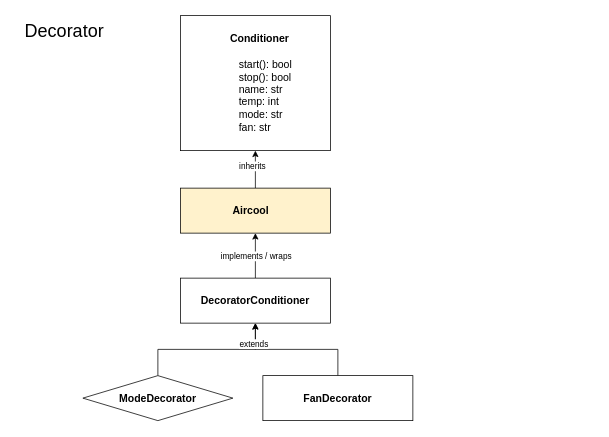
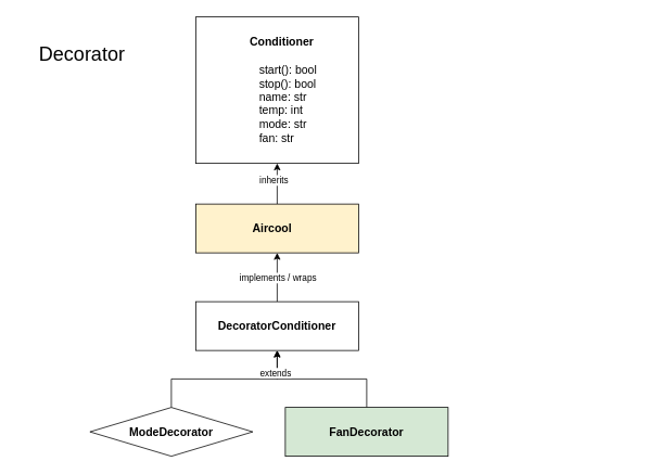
  <mxCell id="0" />
  <mxCell id="1" parent="0" />
- <mxCell id="2" value="&lt;span style=&quot;font-size: 24px;&quot;&gt;Decorator&lt;/span&gt;&lt;div&gt;&lt;span style=&quot;font-size: 24px;&quot;&gt;&lt;br&gt;&lt;/span&gt;&lt;/div&gt;" style="text;html=1;align=center;verticalAlign=middle;resizable=0;points=[];autosize=1;strokeColor=none;fillColor=none;" parent="1" vertex="1"><mxGeometry x="20" y="20" width="130" height="70" as="geometry" /></mxCell>
+ <mxCell id="2" value="&lt;span style=&quot;font-size: 24px;&quot;&gt;Decorator&lt;/span&gt;&lt;div&gt;&lt;span style=&quot;font-size: 24px;&quot;&gt;&lt;br&gt;&lt;/span&gt;&lt;/div&gt;" style="text;html=1;align=center;verticalAlign=middle;resizable=0;points=[];autosize=1;strokeColor=none;fillColor=none;" parent="1" vertex="1"><mxGeometry x="35" y="45" width="130" height="70" as="geometry" /></mxCell>
  <mxCell id="3" value="&lt;font style=&quot;font-size: 14px;&quot;&gt;&lt;span style=&quot;text-align: left;&quot;&gt;&amp;nbsp; &amp;nbsp;&lt;b&gt;Conditioner&lt;/b&gt;&lt;/span&gt;&lt;/font&gt;&lt;div&gt;&lt;font style=&quot;font-size: 14px;&quot;&gt;&lt;b&gt;&lt;br style=&quot;padding: 0px; margin: 0px; text-align: left;&quot;&gt;&lt;div style=&quot;text-align: justify;&quot;&gt;&lt;span style=&quot;background-color: transparent; color: light-dark(rgb(0, 0, 0), rgb(255, 255, 255)); font-weight: normal;&quot;&gt;&amp;nbsp; &amp;nbsp; &amp;nbsp; &amp;nbsp;start(): bool&lt;/span&gt;&lt;/div&gt;&lt;/b&gt;&lt;span style=&quot;&quot;&gt;&lt;div style=&quot;text-align: justify;&quot;&gt;&lt;span style=&quot;background-color: transparent; color: light-dark(rgb(0, 0, 0), rgb(255, 255, 255));&quot;&gt;&amp;nbsp; &amp;nbsp; &amp;nbsp; &amp;nbsp;stop(): bool&lt;/span&gt;&lt;/div&gt;&lt;/span&gt;&lt;span style=&quot;&quot;&gt;&lt;div style=&quot;text-align: justify;&quot;&gt;&lt;span style=&quot;background-color: transparent; color: light-dark(rgb(0, 0, 0), rgb(255, 255, 255));&quot;&gt;&amp;nbsp; &amp;nbsp; &amp;nbsp; &amp;nbsp;name: str&lt;/span&gt;&lt;/div&gt;&lt;/span&gt;&lt;span style=&quot;&quot;&gt;&lt;div style=&quot;text-align: justify;&quot;&gt;&lt;span style=&quot;background-color: transparent; color: light-dark(rgb(0, 0, 0), rgb(255, 255, 255));&quot;&gt;&amp;nbsp; &amp;nbsp; &amp;nbsp; &amp;nbsp;temp: int&lt;/span&gt;&lt;/div&gt;&lt;/span&gt;&lt;span style=&quot;&quot;&gt;&lt;div style=&quot;text-align: justify;&quot;&gt;&lt;span style=&quot;background-color: transparent; color: light-dark(rgb(0, 0, 0), rgb(255, 255, 255));&quot;&gt;&amp;nbsp; &amp;nbsp; &amp;nbsp; &amp;nbsp;mode: str&lt;/span&gt;&lt;/div&gt;&lt;/span&gt;&lt;span style=&quot;&quot;&gt;&lt;div style=&quot;text-align: justify;&quot;&gt;&lt;span style=&quot;background-color: transparent; color: light-dark(rgb(0, 0, 0), rgb(255, 255, 255));&quot;&gt;&amp;nbsp; &amp;nbsp; &amp;nbsp; &amp;nbsp;fan: str&lt;/span&gt;&lt;/div&gt;&lt;/span&gt;&lt;/font&gt;&lt;/div&gt;" style="whiteSpace=wrap;html=1;" parent="1" vertex="1"><mxGeometry x="240" y="20" width="200" height="180" as="geometry" /></mxCell>
  <mxCell id="4" value="&lt;span style=&quot;color: rgb(255, 255, 255); font-family: Helvetica; font-size: 12px; font-style: normal; font-variant-ligatures: normal; font-variant-caps: normal; font-weight: 400; letter-spacing: normal; orphans: 2; text-align: left; text-indent: 0px; text-transform: none; widows: 2; word-spacing: 0px; -webkit-text-stroke-width: 0px; white-space: normal; text-decoration-thickness: initial; text-decoration-style: initial; text-decoration-color: initial; float: none; display: inline !important;&quot;&gt;DecoratorConditioner&lt;/span&gt;" style="text;whiteSpace=wrap;html=1;" parent="1" vertex="1"><mxGeometry x="640" y="280" width="150" height="40" as="geometry" /></mxCell>
  <mxCell id="5" value="" style="edgeStyle=orthogonalEdgeStyle;rounded=0;orthogonalLoop=1;jettySize=auto;html=1;" parent="1" source="7" target="3" edge="1"><mxGeometry relative="1" as="geometry" /></mxCell>
  <mxCell id="6" value="inherits" style="edgeLabel;html=1;align=center;verticalAlign=middle;resizable=0;points=[];" parent="5" vertex="1" connectable="0"><mxGeometry x="0.192" y="5" relative="1" as="geometry"><mxPoint as="offset" /></mxGeometry></mxCell>
  <mxCell id="7" value="&lt;b style=&quot;font-size: 14px; text-align: left;&quot;&gt;Aircool&amp;nbsp; &amp;nbsp;&lt;/b&gt;" style="rounded=0;whiteSpace=wrap;html=1;fillColor=#fff2cc;" parent="1" vertex="1"><mxGeometry x="240" y="250" width="200" height="60" as="geometry" /></mxCell>
  <mxCell id="8" value="" style="edgeStyle=orthogonalEdgeStyle;rounded=0;orthogonalLoop=1;jettySize=auto;html=1;" parent="1" source="10" target="7" edge="1"><mxGeometry relative="1" as="geometry" /></mxCell>
  <mxCell id="9" value="&lt;span data-end=&quot;358&quot; data-start=&quot;338&quot;&gt;implements / wraps&lt;/span&gt;" style="edgeLabel;html=1;align=center;verticalAlign=middle;resizable=0;points=[];" parent="8" vertex="1" connectable="0"><mxGeometry x="-0.007" relative="1" as="geometry"><mxPoint as="offset" /></mxGeometry></mxCell>
  <mxCell id="10" value="&lt;b style=&quot;font-size: 14px; text-align: left;&quot;&gt;DecoratorConditioner&lt;/b&gt;" style="rounded=0;whiteSpace=wrap;html=1;" parent="1" vertex="1"><mxGeometry x="240" y="370" width="200" height="60" as="geometry" /></mxCell>
  <mxCell id="11" value="" style="edgeStyle=orthogonalEdgeStyle;rounded=0;orthogonalLoop=1;jettySize=auto;html=1;" parent="1" source="12" target="10" edge="1"><mxGeometry relative="1" as="geometry" /></mxCell>
  <mxCell id="12" value="&lt;span style=&quot;text-align: left;&quot;&gt;&lt;font style=&quot;font-size: 14px;&quot;&gt;&lt;b&gt;ModeDecorator&lt;/b&gt;&lt;/font&gt;&lt;/span&gt;" style="rhombus;whiteSpace=wrap;html=1;" parent="1" vertex="1"><mxGeometry x="110" y="500" width="200" height="60" as="geometry" /></mxCell>
  <mxCell id="13" value="" style="edgeStyle=orthogonalEdgeStyle;rounded=0;orthogonalLoop=1;jettySize=auto;html=1;" parent="1" source="15" target="10" edge="1"><mxGeometry relative="1" as="geometry" /></mxCell>
  <mxCell id="14" value="extends" style="edgeLabel;html=1;align=center;verticalAlign=middle;resizable=0;points=[];" parent="13" vertex="1" connectable="0"><mxGeometry x="0.698" y="3" relative="1" as="geometry"><mxPoint as="offset" /></mxGeometry></mxCell>
- <mxCell id="15" value="&lt;b style=&quot;font-size: 14px; text-align: left;&quot;&gt;FanDecorator&lt;/b&gt;" style="rounded=0;whiteSpace=wrap;html=1;" parent="1" vertex="1"><mxGeometry x="350" y="500" width="200" height="60" as="geometry" /></mxCell>
+ <mxCell id="15" value="&lt;b style=&quot;font-size: 14px; text-align: left;&quot;&gt;FanDecorator&lt;/b&gt;" style="rounded=0;whiteSpace=wrap;html=1;fillColor=#d5e8d4;" parent="1" vertex="1"><mxGeometry x="350" y="500" width="200" height="60" as="geometry" /></mxCell>
